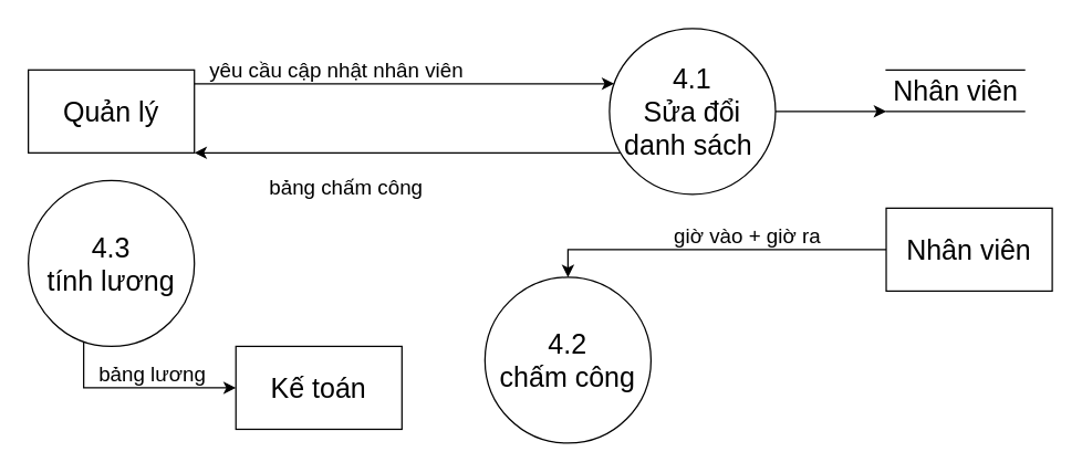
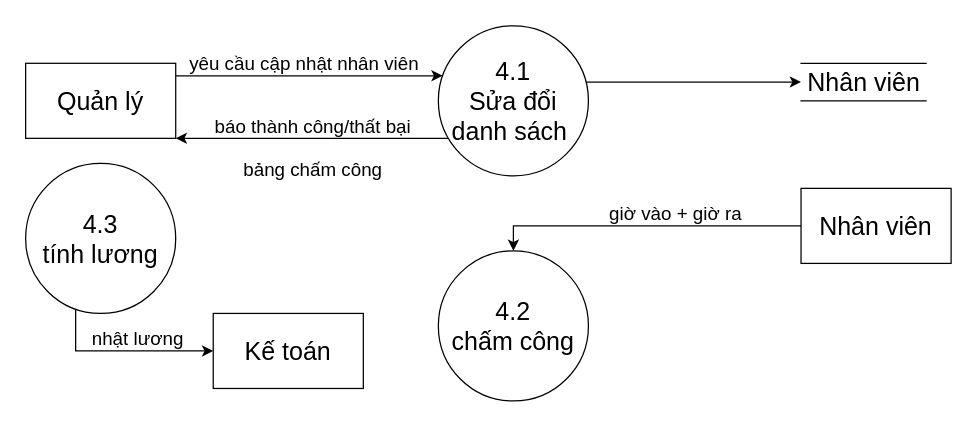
  <mxCell id="0" />
  <mxCell id="1" parent="0" />
  <mxCell id="2" style="edgeStyle=orthogonalEdgeStyle;rounded=0;orthogonalLoop=1;jettySize=auto;html=1;" parent="1" source="3" target="7" edge="1"><mxGeometry relative="1" as="geometry"><Array as="points"><mxPoint x="260" y="60" /><mxPoint x="260" y="60" /></Array></mxGeometry></mxCell>
  <mxCell id="3" value="&lt;font style=&quot;font-size: 20px&quot;&gt;Quản lý&lt;/font&gt;" style="rounded=0;whiteSpace=wrap;html=1;" parent="1" vertex="1"><mxGeometry x="20" y="50" width="120" height="60" as="geometry" /></mxCell>
  <mxCell id="4" value="&lt;font style=&quot;font-size: 20px&quot;&gt;Nhân viên&lt;/font&gt;" style="html=1;dashed=0;whitespace=wrap;shape=partialRectangle;right=0;left=0;" parent="1" vertex="1"><mxGeometry x="640" y="50" width="100" height="30" as="geometry" /></mxCell>
  <mxCell id="5" style="edgeStyle=orthogonalEdgeStyle;rounded=0;orthogonalLoop=1;jettySize=auto;html=1;" parent="1" source="7" target="3" edge="1"><mxGeometry relative="1" as="geometry"><Array as="points"><mxPoint x="250" y="110" /><mxPoint x="250" y="110" /></Array></mxGeometry></mxCell>
  <mxCell id="6" style="edgeStyle=orthogonalEdgeStyle;rounded=0;orthogonalLoop=1;jettySize=auto;html=1;" parent="1" source="7" target="4" edge="1"><mxGeometry relative="1" as="geometry"><Array as="points"><mxPoint x="510" y="65" /><mxPoint x="510" y="65" /></Array></mxGeometry></mxCell>
- <mxCell id="7" value="&lt;font style=&quot;font-size: 20px&quot;&gt;4.1&lt;br&gt;Sửa đổi danh sách&amp;nbsp;&lt;br&gt;&lt;/font&gt;" style="ellipse;whiteSpace=wrap;html=1;aspect=fixed;" parent="1" vertex="1"><mxGeometry x="440" y="20" width="120" height="120" as="geometry" /></mxCell>
+ <mxCell id="7" value="&lt;font style=&quot;font-size: 20px&quot;&gt;4.1&lt;br&gt;Sửa đổi danh sách&amp;nbsp;&lt;br&gt;&lt;/font&gt;" style="ellipse;whiteSpace=wrap;html=1;aspect=fixed;" parent="1" vertex="1"><mxGeometry x="350" y="20" width="120" height="120" as="geometry" /></mxCell>
  <mxCell id="8" value="&lt;font style=&quot;font-size: 20px&quot;&gt;4.2&lt;br&gt;chấm công&lt;br&gt;&lt;/font&gt;" style="ellipse;whiteSpace=wrap;html=1;aspect=fixed;" parent="1" vertex="1"><mxGeometry x="350" y="200" width="120" height="120" as="geometry" /></mxCell>
  <mxCell id="9" style="edgeStyle=orthogonalEdgeStyle;rounded=0;orthogonalLoop=1;jettySize=auto;html=1;" parent="1" source="10" target="17" edge="1"><mxGeometry relative="1" as="geometry"><Array as="points"><mxPoint x="60" y="280" /></Array></mxGeometry></mxCell>
  <mxCell id="10" value="&lt;font style=&quot;font-size: 20px&quot;&gt;4.3&lt;br&gt;tính lương&lt;br&gt;&lt;/font&gt;" style="ellipse;whiteSpace=wrap;html=1;aspect=fixed;" parent="1" vertex="1"><mxGeometry x="20" y="130" width="120" height="120" as="geometry" /></mxCell>
  <mxCell id="11" style="edgeStyle=orthogonalEdgeStyle;rounded=0;orthogonalLoop=1;jettySize=auto;html=1;entryX=0.5;entryY=0;entryDx=0;entryDy=0;" parent="1" source="12" target="8" edge="1"><mxGeometry relative="1" as="geometry" /></mxCell>
  <mxCell id="12" value="&lt;font style=&quot;font-size: 20px&quot;&gt;Nhân viên&lt;/font&gt;" style="rounded=0;whiteSpace=wrap;html=1;" parent="1" vertex="1"><mxGeometry x="640" y="150" width="120" height="60" as="geometry" /></mxCell>
  <mxCell id="13" value="&lt;span style=&quot;font-size: 15px&quot;&gt;yêu cầu cập nhật nhân viên&lt;/span&gt;" style="text;html=1;strokeColor=none;fillColor=none;align=center;verticalAlign=middle;whiteSpace=wrap;rounded=0;" parent="1" vertex="1"><mxGeometry x="146" y="40" width="194" height="20" as="geometry" /></mxCell>
+ <mxCell id="14" value="&lt;span style=&quot;font-size: 15px&quot;&gt;báo thành công/thất bại&lt;/span&gt;" style="text;html=1;strokeColor=none;fillColor=none;align=center;verticalAlign=middle;whiteSpace=wrap;rounded=0;" parent="1" vertex="1"><mxGeometry x="160" y="90" width="180" height="20" as="geometry" /></mxCell>
  <mxCell id="15" value="&lt;span style=&quot;font-size: 15px&quot;&gt;giờ vào + giờ ra&lt;/span&gt;" style="text;html=1;strokeColor=none;fillColor=none;align=center;verticalAlign=middle;whiteSpace=wrap;rounded=0;" parent="1" vertex="1"><mxGeometry x="450" y="160" width="180" height="20" as="geometry" /></mxCell>
  <mxCell id="16" value="&lt;span style=&quot;font-size: 15px&quot;&gt;bảng chấm công&lt;/span&gt;" style="text;html=1;strokeColor=none;fillColor=none;align=center;verticalAlign=middle;whiteSpace=wrap;rounded=0;" parent="1" vertex="1"><mxGeometry x="160" y="125" width="180" height="20" as="geometry" /></mxCell>
  <mxCell id="17" value="&lt;font style=&quot;font-size: 20px&quot;&gt;Kế toán&lt;/font&gt;" style="rounded=0;whiteSpace=wrap;html=1;" parent="1" vertex="1"><mxGeometry x="170" y="250" width="120" height="60" as="geometry" /></mxCell>
- <mxCell id="18" value="&lt;span style=&quot;font-size: 15px&quot;&gt;bảng lương&lt;br&gt;&lt;/span&gt;" style="text;html=1;strokeColor=none;fillColor=none;align=center;verticalAlign=middle;whiteSpace=wrap;rounded=0;" parent="1" vertex="1"><mxGeometry x="20" y="260" width="180" height="20" as="geometry" /></mxCell>
+ <mxCell id="18" value="&lt;span style=&quot;font-size: 15px&quot;&gt;nhật lương&lt;br&gt;&lt;/span&gt;" style="text;html=1;strokeColor=none;fillColor=none;align=center;verticalAlign=middle;whiteSpace=wrap;rounded=0;" parent="1" vertex="1"><mxGeometry x="20" y="260" width="180" height="20" as="geometry" /></mxCell>
